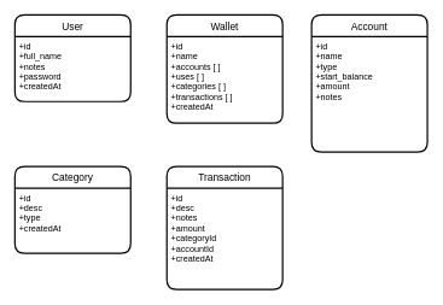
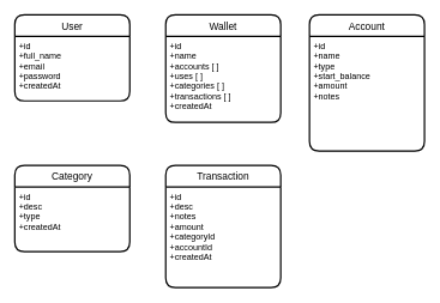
  <mxCell id="0" />
  <mxCell id="1" parent="0" />
  <mxCell id="2" value="User" style="swimlane;childLayout=stackLayout;horizontal=1;startSize=30;horizontalStack=0;rounded=1;fontSize=14;fontStyle=0;strokeWidth=2;resizeParent=0;resizeLast=1;shadow=0;dashed=0;align=center;" vertex="1" parent="1"><mxGeometry x="20" y="20" width="160" height="120" as="geometry" /></mxCell>
- <mxCell id="3" value="+id&#10;+full_name&#10;+notes&#10;+password&#10;+createdAt" style="align=left;strokeColor=none;fillColor=none;spacingLeft=4;fontSize=12;verticalAlign=top;resizable=0;rotatable=0;part=1;" vertex="1" parent="2"><mxGeometry y="30" width="160" height="90" as="geometry" /></mxCell>
+ <mxCell id="3" value="+id&#10;+full_name&#10;+email&#10;+password&#10;+createdAt" style="align=left;strokeColor=none;fillColor=none;spacingLeft=4;fontSize=12;verticalAlign=top;resizable=0;rotatable=0;part=1;" vertex="1" parent="2"><mxGeometry y="30" width="160" height="90" as="geometry" /></mxCell>
  <mxCell id="4" value="Wallet" style="swimlane;childLayout=stackLayout;horizontal=1;startSize=30;horizontalStack=0;rounded=1;fontSize=14;fontStyle=0;strokeWidth=2;resizeParent=0;resizeLast=1;shadow=0;dashed=0;align=center;" vertex="1" parent="1"><mxGeometry x="230" y="20" width="160" height="150" as="geometry"><mxRectangle x="340" y="230" width="70" height="30" as="alternateBounds" /></mxGeometry></mxCell>
  <mxCell id="5" value="+id&#10;+name&#10;+accounts [ ]&#10;+uses [ ]&#10;+categories [ ]&#10;+transactions [ ]&#10;+createdAt" style="align=left;strokeColor=none;fillColor=none;spacingLeft=4;fontSize=12;verticalAlign=top;resizable=0;rotatable=0;part=1;" vertex="1" parent="4"><mxGeometry y="30" width="160" height="120" as="geometry" /></mxCell>
  <mxCell id="6" value="Transaction" style="swimlane;childLayout=stackLayout;horizontal=1;startSize=30;horizontalStack=0;rounded=1;fontSize=14;fontStyle=0;strokeWidth=2;resizeParent=0;resizeLast=1;shadow=0;dashed=0;align=center;" vertex="1" parent="1"><mxGeometry x="230" y="230" width="160" height="170" as="geometry" /></mxCell>
  <mxCell id="7" value="+id&#10;+desc&#10;+notes&#10;+amount&#10;+categoryId&#10;+accountId&#10;+createdAt" style="align=left;strokeColor=none;fillColor=none;spacingLeft=4;fontSize=12;verticalAlign=top;resizable=0;rotatable=0;part=1;" vertex="1" parent="6"><mxGeometry y="30" width="160" height="140" as="geometry" /></mxCell>
  <mxCell id="8" value="Account" style="swimlane;childLayout=stackLayout;horizontal=1;startSize=30;horizontalStack=0;rounded=1;fontSize=14;fontStyle=0;strokeWidth=2;resizeParent=0;resizeLast=1;shadow=0;dashed=0;align=center;" vertex="1" parent="1"><mxGeometry x="430" y="20" width="160" height="190" as="geometry" /></mxCell>
  <mxCell id="9" value="+id&#10;+name&#10;+type&#10;+start_balance&#10;+amount&#10;+notes" style="align=left;strokeColor=none;fillColor=none;spacingLeft=4;fontSize=12;verticalAlign=top;resizable=0;rotatable=0;part=1;" vertex="1" parent="8"><mxGeometry y="30" width="160" height="160" as="geometry" /></mxCell>
  <mxCell id="10" value="Category" style="swimlane;childLayout=stackLayout;horizontal=1;startSize=30;horizontalStack=0;rounded=1;fontSize=14;fontStyle=0;strokeWidth=2;resizeParent=0;resizeLast=1;shadow=0;dashed=0;align=center;" vertex="1" parent="1"><mxGeometry x="20" y="230" width="160" height="120" as="geometry" /></mxCell>
  <mxCell id="11" value="+id&#10;+desc&#10;+type&#10;+createdAt" style="align=left;strokeColor=none;fillColor=none;spacingLeft=4;fontSize=12;verticalAlign=top;resizable=0;rotatable=0;part=1;" vertex="1" parent="10"><mxGeometry y="30" width="160" height="90" as="geometry" /></mxCell>
